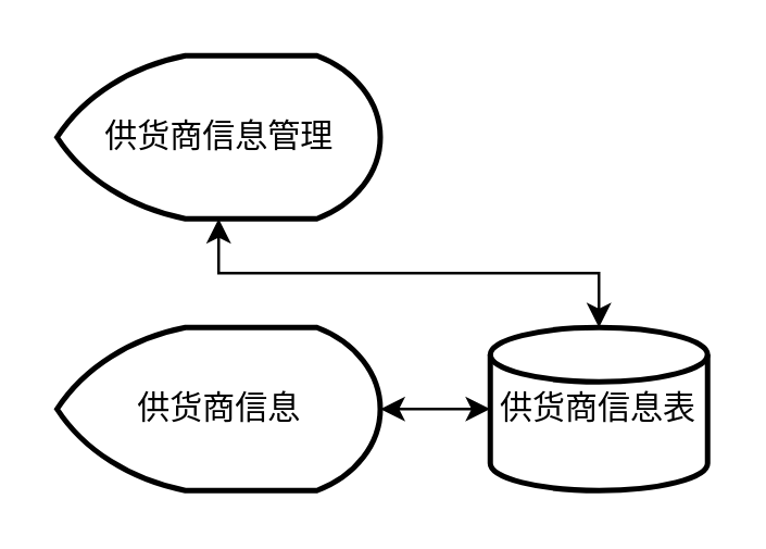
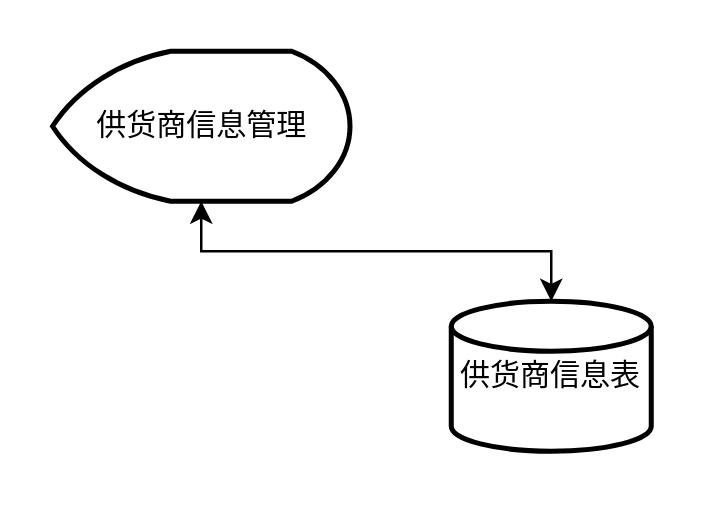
  <mxCell id="0" />
  <mxCell id="1" parent="0" />
  <mxCell id="2" value="供货商信息管理" style="strokeWidth=2;html=1;shape=mxgraph.flowchart.display;whiteSpace=wrap;" parent="1" vertex="1"><mxGeometry x="20.5" y="20" width="119" height="60" as="geometry" /></mxCell>
  <mxCell id="3" value="供货商信息表" style="strokeWidth=2;html=1;shape=mxgraph.flowchart.database;whiteSpace=wrap;" parent="1" vertex="1"><mxGeometry x="180" y="120" width="80" height="60" as="geometry" /></mxCell>
- <mxCell id="4" value="" style="endArrow=classic;startArrow=classic;html=1;rounded=0;entryX=0;entryY=0.5;entryDx=0;entryDy=0;entryPerimeter=0;exitX=1;exitY=0.5;exitDx=0;exitDy=0;exitPerimeter=0;" parent="1" source="5" target="3" edge="1"><mxGeometry width="50" height="50" relative="1" as="geometry"><mxPoint x="141" y="175" as="sourcePoint" /><mxPoint x="250" y="235" as="targetPoint" /></mxGeometry></mxCell>
- <mxCell id="5" value="供货商信息" style="strokeWidth=2;html=1;shape=mxgraph.flowchart.display;whiteSpace=wrap;" parent="1" vertex="1"><mxGeometry x="20.5" y="120" width="119" height="60" as="geometry" /></mxCell>
  <mxCell id="6" style="edgeStyle=orthogonalEdgeStyle;rounded=0;orthogonalLoop=1;jettySize=auto;html=1;exitX=0.5;exitY=1;exitDx=0;exitDy=0;exitPerimeter=0;startArrow=classic;startFill=1;" parent="1" source="2" target="3" edge="1"><mxGeometry relative="1" as="geometry" /></mxCell>
